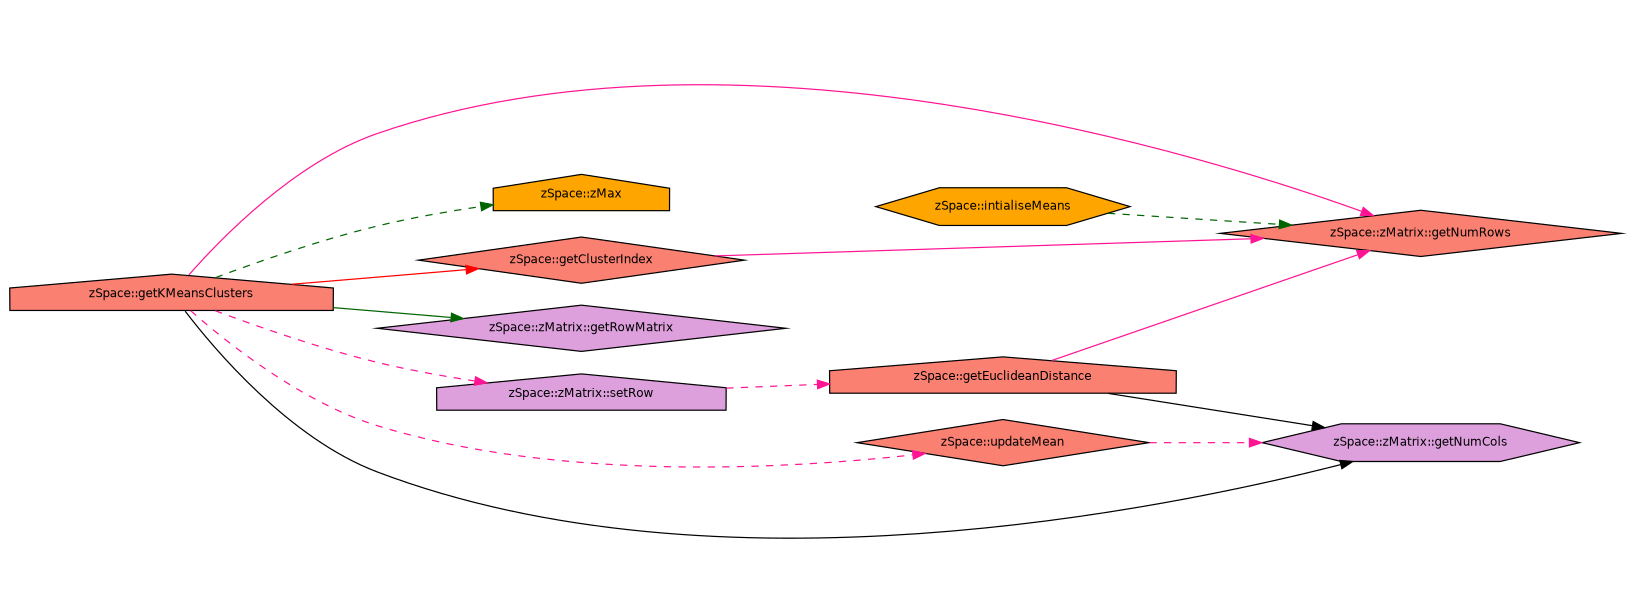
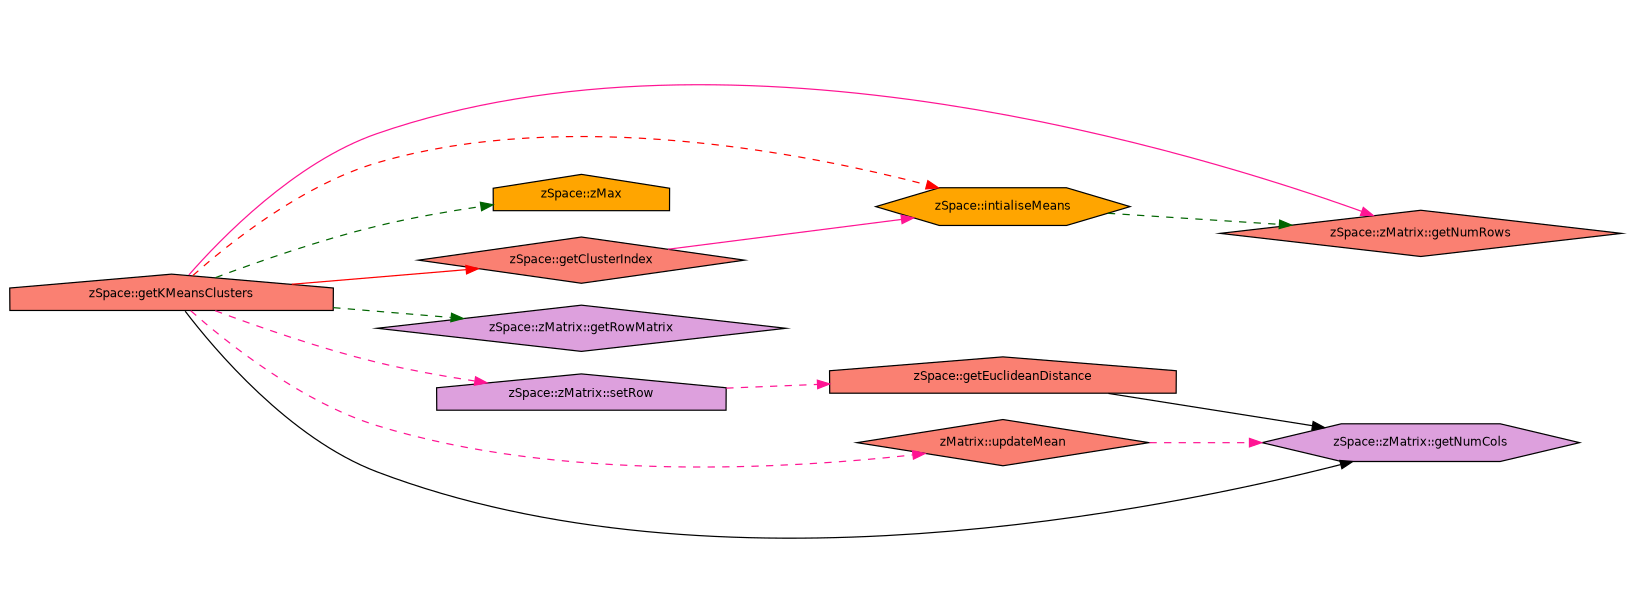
  digraph {
    rankdir=LR
    node [color=black fillcolor=salmon fontname=Helvetica fontsize=10 shape=house style=filled]
    edge [color=deeppink fontname=Helvetica fontsize=10 labelfontname=Helvetica labelfontsize=10 style=dashed]
    n1 [fontcolor=black height=0.2 label="zSpace::getKMeansClusters" width=0.4]
    n2 [height=0.2 label="zSpace::zMatrix::getNumRows" shape=diamond width=0.4]
    n3 [fillcolor=plum height=0.2 label="zSpace::zMatrix::getNumCols" shape=hexagon width=0.4]
    n4 [fillcolor=orange height=0.2 label="zSpace::zMax" width=0.4]
    n5 [fillcolor=orange height=0.2 label="zSpace::intialiseMeans" shape=hexagon width=0.4]
    n6 [fillcolor=plum height=0.2 label="zSpace::zMatrix::getRowMatrix" shape=diamond width=0.4]
    n7 [height=0.2 label="zSpace::getClusterIndex" shape=diamond width=0.4]
-   n8 [height=0.2 label="zSpace::updateMean" shape=diamond width=0.4]
+   n8 [height=0.2 label="zMatrix::updateMean" shape=diamond width=0.4]
    n9 [fillcolor=plum height=0.2 label="zSpace::zMatrix::setRow" width=0.4]
    n10 [height=0.2 label="zSpace::getEuclideanDistance" width=0.4]
    n1 -> n2 [style=solid]
    n1 -> n3 [color=black style=solid]
    n1 -> n4 [color=darkgreen]
-   n1 -> n6 [color=darkgreen style=solid]
+   n1 -> n5 [color=red]
+   n1 -> n6 [color=darkgreen]
    n1 -> n7 [color=red style=solid]
    n1 -> n8
    n1 -> n9
    n5 -> n2 [color=darkgreen]
-   n7 -> n2 [style=solid]
+   n7 -> n5 [style=solid]
    n8 -> n3
    n9 -> n10
-   n10 -> n2 [style=solid]
    n10 -> n3 [color=black style=solid]
  }
